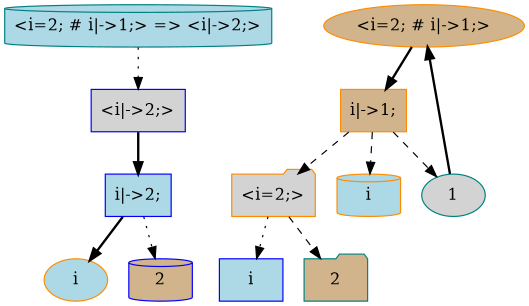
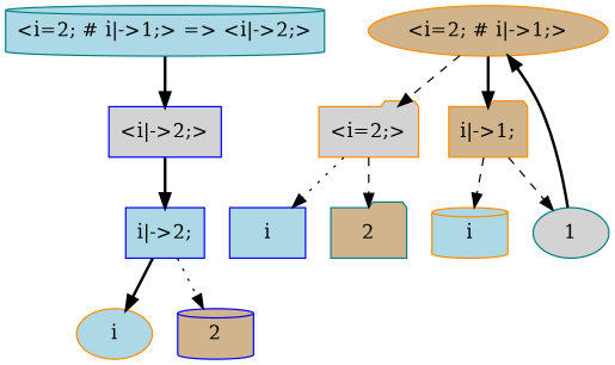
  digraph {
    node [color=darkorange fillcolor=lightblue shape=cylinder style=filled]
    edge [style=bold]
    n1 [color=teal label="<i=2; # i|->1;> => <i|->2;>"]
    n2 [color=blue fillcolor=lightgrey label="<i|->2;>" shape=box]
    n3 [fillcolor=tan label="<i=2; # i|->1;>" shape=ellipse]
    n4 [fillcolor=lightgrey label="<i=2;>" shape=folder]
-   n5 [fillcolor=tan label="i|->1;" shape=box]
+   n5 [fillcolor=tan label="i|->1;" shape=folder]
    n6 [color=blue label="i|->2;" shape=box]
    n7 [color=blue label=i shape=box]
    n8 [color=teal fillcolor=tan label=2 shape=folder]
    n9 [label=i]
    n10 [color=teal fillcolor=lightgrey label=1 shape=ellipse]
    n11 [label=i shape=ellipse]
    n12 [color=blue fillcolor=tan label=2]
-   n1 -> n2 [style=dotted]
+   n1 -> n2
    n2 -> n6
-   n5 -> n4 [style=dashed]
+   n3 -> n4 [style=dashed]
    n3 -> n5
    n4 -> n7 [style=dotted]
    n4 -> n8 [style=dashed]
    n5 -> n9 [style=dashed]
    n5 -> n10 [style=dashed]
    n6 -> n11
    n6 -> n12 [style=dotted]
    n10 -> n3
  }
